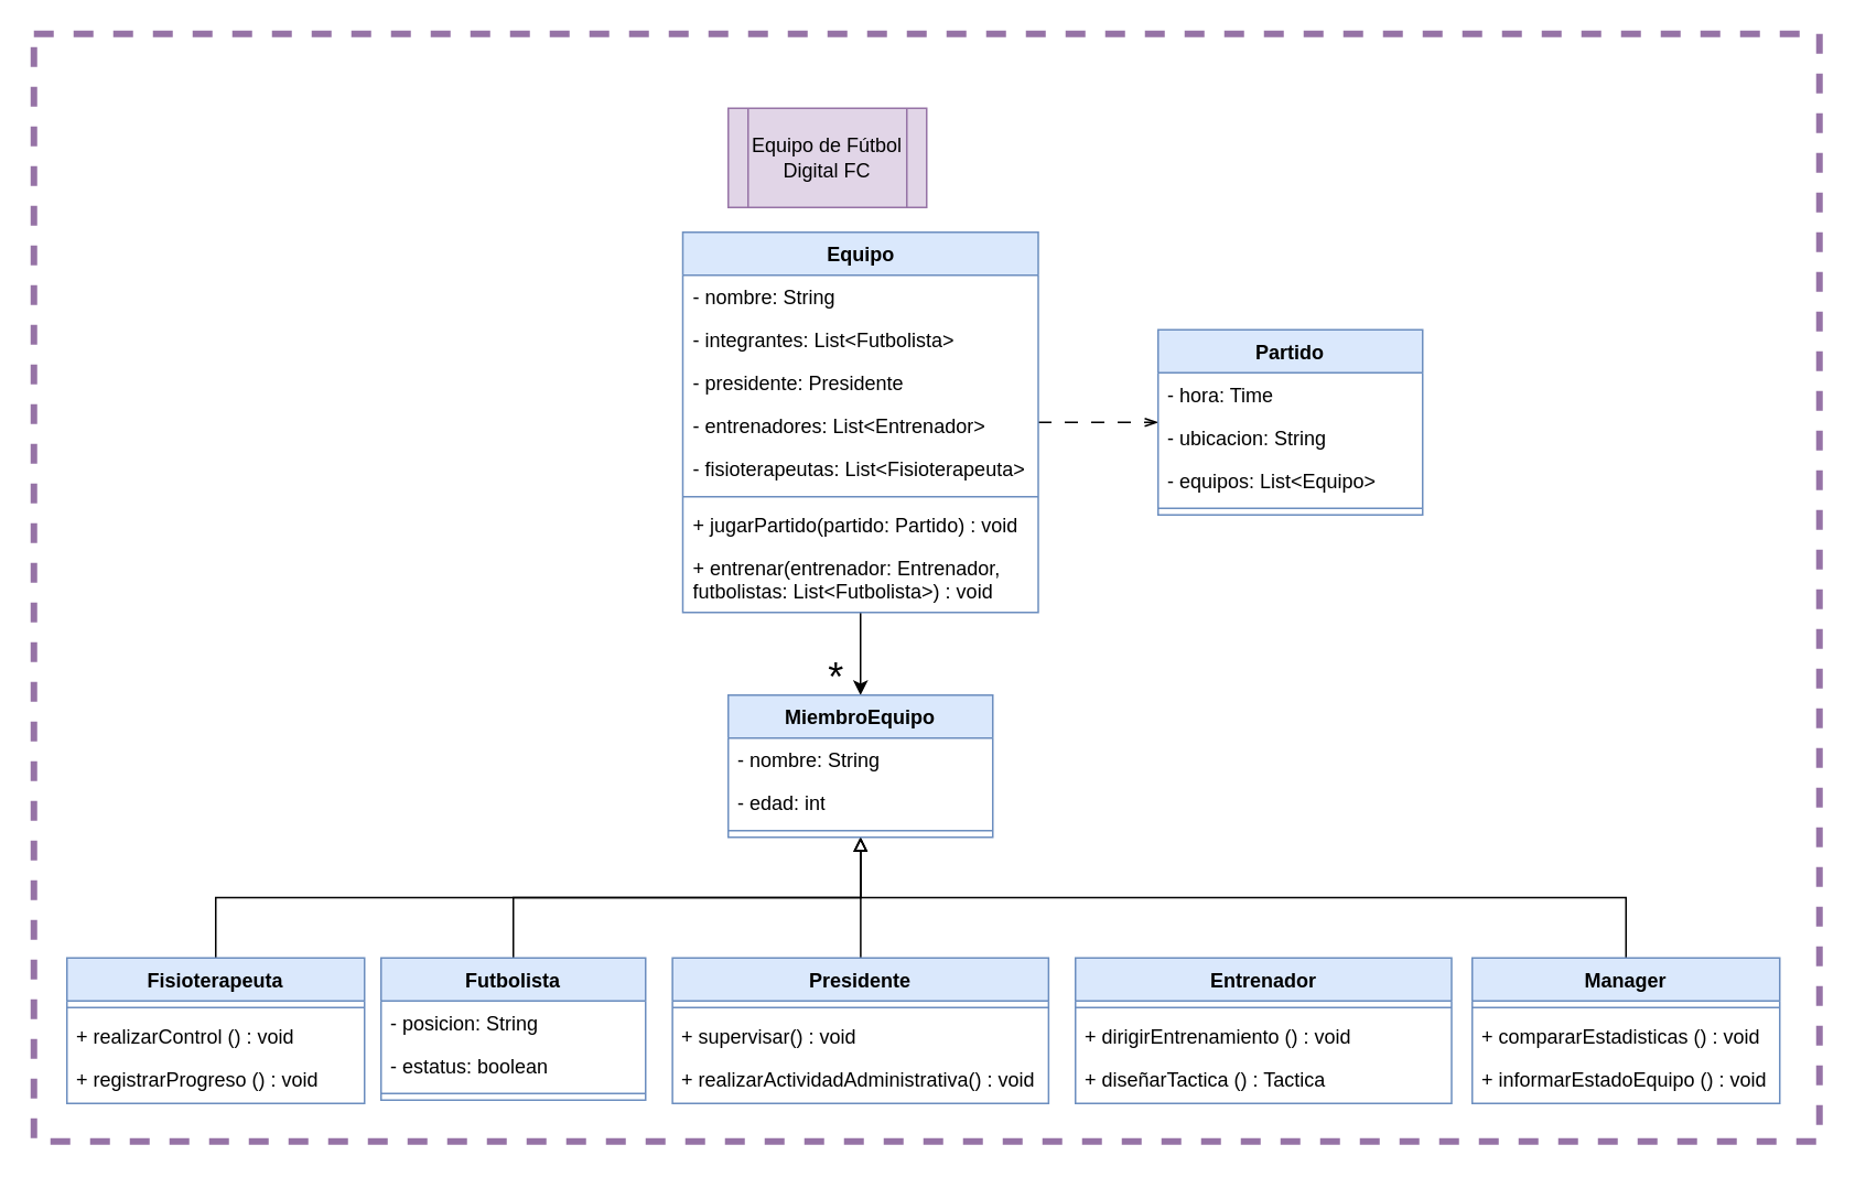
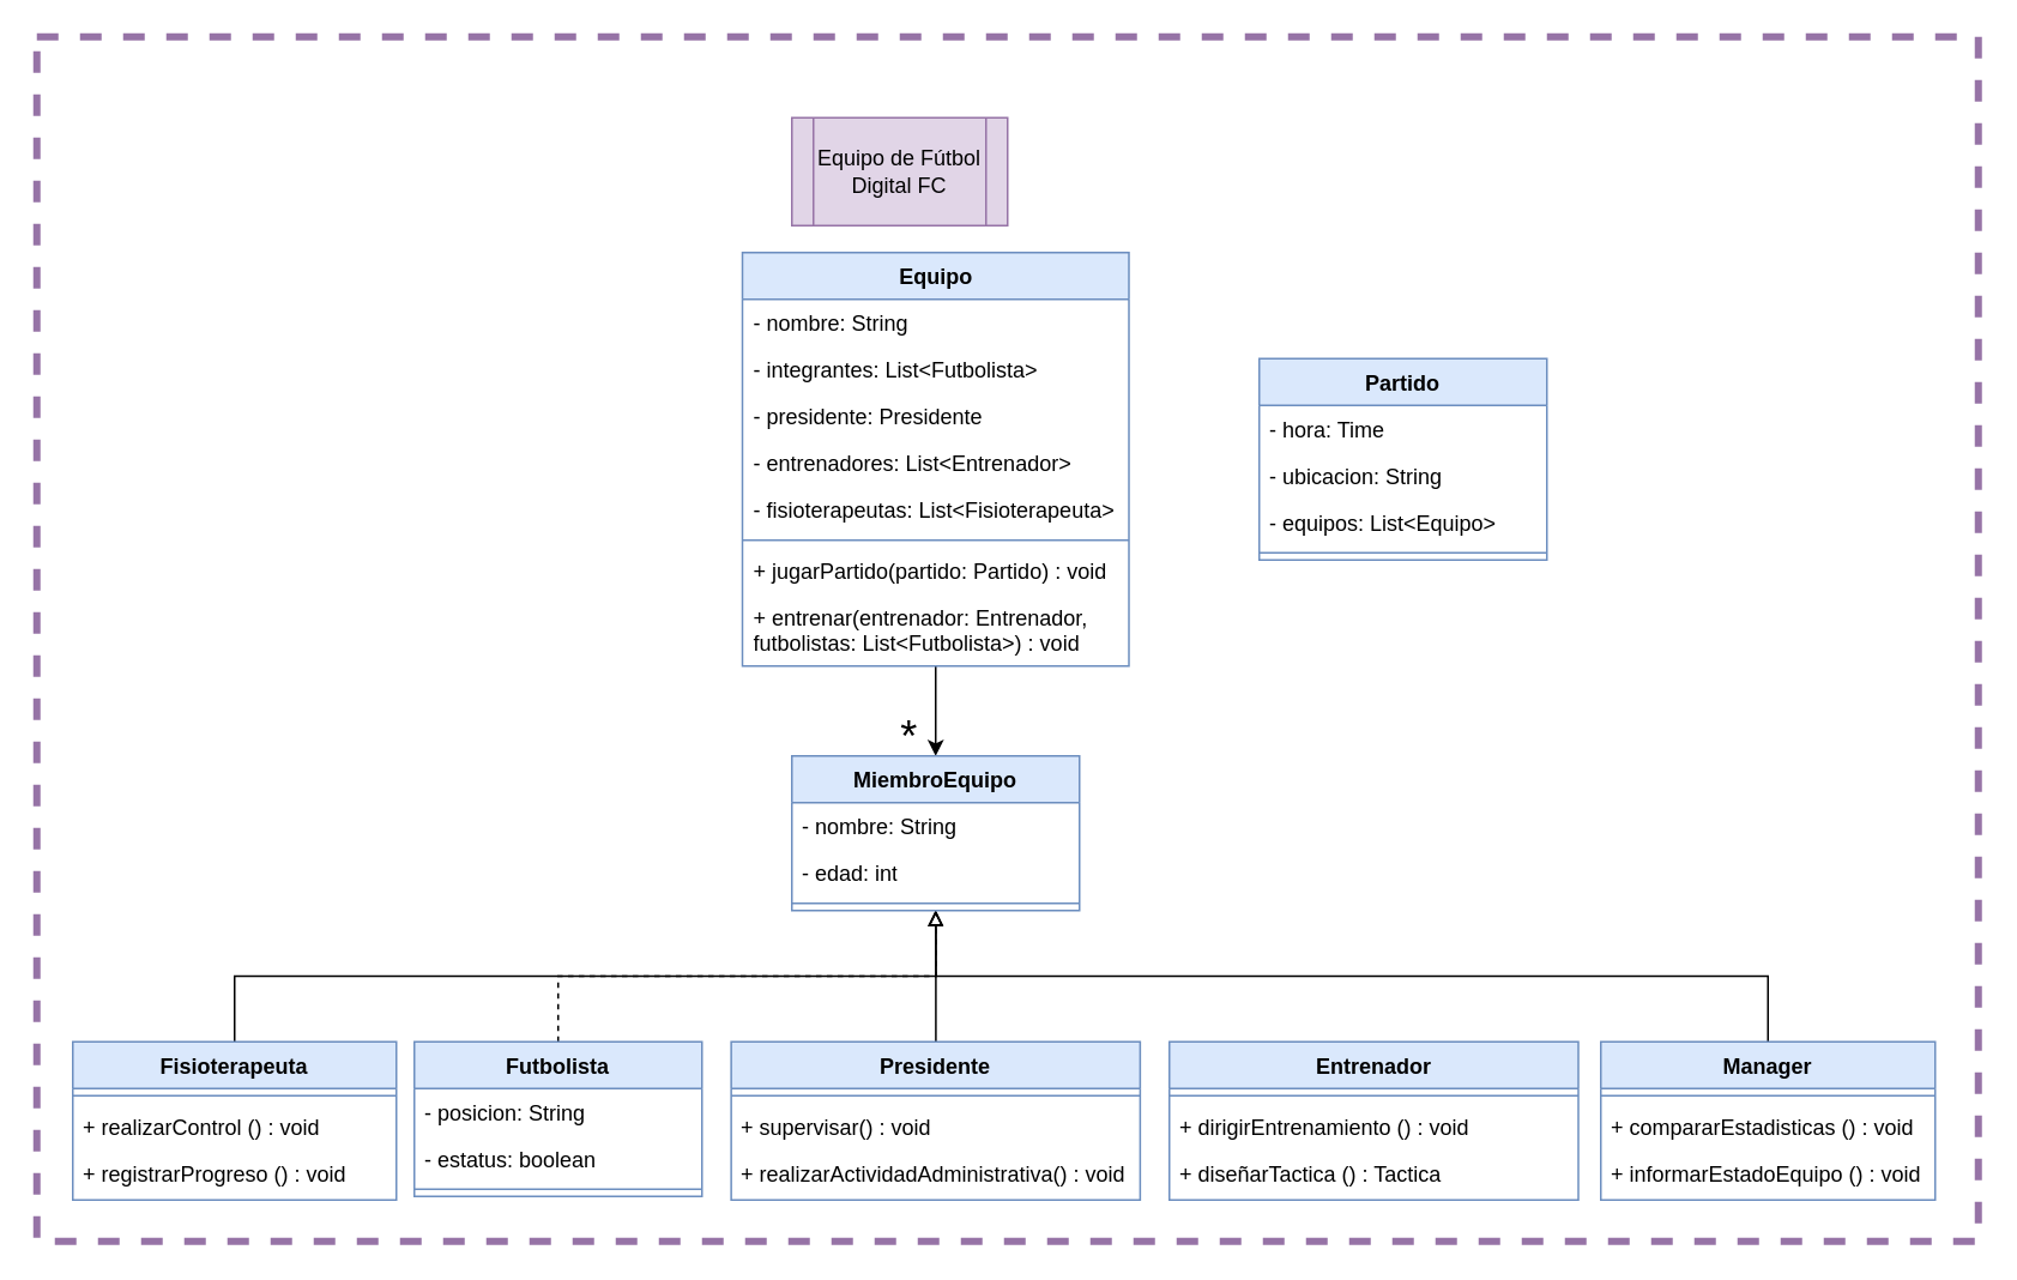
  <mxCell id="0" />
  <mxCell id="1" parent="0" />
  <mxCell id="2" value="Equipo de Fútbol Digital FC" style="shape=process;whiteSpace=wrap;html=1;backgroundOutline=1;fillColor=#e1d5e7;strokeColor=#9673a6;" vertex="1" parent="1"><mxGeometry x="440" y="65" width="120" height="60" as="geometry" /></mxCell>
- <mxCell id="3" style="edgeStyle=orthogonalEdgeStyle;rounded=0;orthogonalLoop=1;jettySize=auto;html=1;endArrow=openThin;endFill=0;dashed=1;dashPattern=8 8;" edge="1" parent="1" source="5" target="14"><mxGeometry relative="1" as="geometry" /></mxCell>
  <mxCell id="4" style="edgeStyle=orthogonalEdgeStyle;rounded=0;orthogonalLoop=1;jettySize=auto;html=1;entryX=0.5;entryY=0;entryDx=0;entryDy=0;" edge="1" parent="1" source="5" target="43"><mxGeometry relative="1" as="geometry" /></mxCell>
  <mxCell id="5" value="Equipo" style="swimlane;fontStyle=1;align=center;verticalAlign=top;childLayout=stackLayout;horizontal=1;startSize=26;horizontalStack=0;resizeParent=1;resizeParentMax=0;resizeLast=0;collapsible=1;marginBottom=0;whiteSpace=wrap;html=1;fillColor=#dae8fc;strokeColor=#6c8ebf;" vertex="1" parent="1"><mxGeometry x="412.5" y="140" width="215" height="230" as="geometry" /></mxCell>
  <mxCell id="6" value="- nombre: String" style="text;strokeColor=none;fillColor=none;align=left;verticalAlign=top;spacingLeft=4;spacingRight=4;overflow=hidden;rotatable=0;points=[[0,0.5],[1,0.5]];portConstraint=eastwest;whiteSpace=wrap;html=1;" vertex="1" parent="5"><mxGeometry y="26" width="215" height="26" as="geometry" /></mxCell>
  <mxCell id="7" value="- integrantes: List&amp;lt;Futbolista&amp;gt;" style="text;strokeColor=none;fillColor=none;align=left;verticalAlign=top;spacingLeft=4;spacingRight=4;overflow=hidden;rotatable=0;points=[[0,0.5],[1,0.5]];portConstraint=eastwest;whiteSpace=wrap;html=1;" vertex="1" parent="5"><mxGeometry y="52" width="215" height="26" as="geometry" /></mxCell>
  <mxCell id="8" value="- presidente: Presidente" style="text;strokeColor=none;fillColor=none;align=left;verticalAlign=top;spacingLeft=4;spacingRight=4;overflow=hidden;rotatable=0;points=[[0,0.5],[1,0.5]];portConstraint=eastwest;whiteSpace=wrap;html=1;" vertex="1" parent="5"><mxGeometry y="78" width="215" height="26" as="geometry" /></mxCell>
  <mxCell id="9" value="- entrenadores: List&amp;lt;Entrenador&amp;gt;" style="text;strokeColor=none;fillColor=none;align=left;verticalAlign=top;spacingLeft=4;spacingRight=4;overflow=hidden;rotatable=0;points=[[0,0.5],[1,0.5]];portConstraint=eastwest;whiteSpace=wrap;html=1;" vertex="1" parent="5"><mxGeometry y="104" width="215" height="26" as="geometry" /></mxCell>
  <mxCell id="10" value="- fisioterapeutas: List&amp;lt;Fisioterapeuta&amp;gt;" style="text;strokeColor=none;fillColor=none;align=left;verticalAlign=top;spacingLeft=4;spacingRight=4;overflow=hidden;rotatable=0;points=[[0,0.5],[1,0.5]];portConstraint=eastwest;whiteSpace=wrap;html=1;" vertex="1" parent="5"><mxGeometry y="130" width="215" height="26" as="geometry" /></mxCell>
  <mxCell id="11" value="" style="line;strokeWidth=1;fillColor=none;align=left;verticalAlign=middle;spacingTop=-1;spacingLeft=3;spacingRight=3;rotatable=0;labelPosition=right;points=[];portConstraint=eastwest;strokeColor=inherit;" vertex="1" parent="5"><mxGeometry y="156" width="215" height="8" as="geometry" /></mxCell>
  <mxCell id="12" value="+ jugarPartido(partido: Partido) : void" style="text;strokeColor=none;fillColor=none;align=left;verticalAlign=top;spacingLeft=4;spacingRight=4;overflow=hidden;rotatable=0;points=[[0,0.5],[1,0.5]];portConstraint=eastwest;whiteSpace=wrap;html=1;" vertex="1" parent="5"><mxGeometry y="164" width="215" height="26" as="geometry" /></mxCell>
  <mxCell id="13" value="+ entrenar(entrenador: Entrenador, futbolistas: List&amp;lt;Futbolista&amp;gt;) : void" style="text;strokeColor=none;fillColor=none;align=left;verticalAlign=top;spacingLeft=4;spacingRight=4;overflow=hidden;rotatable=0;points=[[0,0.5],[1,0.5]];portConstraint=eastwest;whiteSpace=wrap;html=1;" vertex="1" parent="5"><mxGeometry y="190" width="215" height="40" as="geometry" /></mxCell>
  <mxCell id="14" value="Partido" style="swimlane;fontStyle=1;align=center;verticalAlign=top;childLayout=stackLayout;horizontal=1;startSize=26;horizontalStack=0;resizeParent=1;resizeParentMax=0;resizeLast=0;collapsible=1;marginBottom=0;whiteSpace=wrap;html=1;fillColor=#dae8fc;strokeColor=#6c8ebf;" vertex="1" parent="1"><mxGeometry x="700" y="199" width="160" height="112" as="geometry" /></mxCell>
  <mxCell id="15" value="- hora: Time" style="text;strokeColor=none;fillColor=none;align=left;verticalAlign=top;spacingLeft=4;spacingRight=4;overflow=hidden;rotatable=0;points=[[0,0.5],[1,0.5]];portConstraint=eastwest;whiteSpace=wrap;html=1;" vertex="1" parent="14"><mxGeometry y="26" width="160" height="26" as="geometry" /></mxCell>
  <mxCell id="16" value="- ubicacion: String" style="text;strokeColor=none;fillColor=none;align=left;verticalAlign=top;spacingLeft=4;spacingRight=4;overflow=hidden;rotatable=0;points=[[0,0.5],[1,0.5]];portConstraint=eastwest;whiteSpace=wrap;html=1;" vertex="1" parent="14"><mxGeometry y="52" width="160" height="26" as="geometry" /></mxCell>
  <mxCell id="17" value="- equipos: List&amp;lt;Equipo&amp;gt;" style="text;strokeColor=none;fillColor=none;align=left;verticalAlign=top;spacingLeft=4;spacingRight=4;overflow=hidden;rotatable=0;points=[[0,0.5],[1,0.5]];portConstraint=eastwest;whiteSpace=wrap;html=1;" vertex="1" parent="14"><mxGeometry y="78" width="160" height="26" as="geometry" /></mxCell>
  <mxCell id="18" value="" style="line;strokeWidth=1;fillColor=none;align=left;verticalAlign=middle;spacingTop=-1;spacingLeft=3;spacingRight=3;rotatable=0;labelPosition=right;points=[];portConstraint=eastwest;strokeColor=inherit;" vertex="1" parent="14"><mxGeometry y="104" width="160" height="8" as="geometry" /></mxCell>
- <mxCell id="19" style="edgeStyle=orthogonalEdgeStyle;rounded=0;orthogonalLoop=1;jettySize=auto;html=1;exitX=0.5;exitY=0;exitDx=0;exitDy=0;endArrow=block;endFill=0;" edge="1" parent="1" source="20" target="43"><mxGeometry relative="1" as="geometry" /></mxCell>
+ <mxCell id="19" style="edgeStyle=orthogonalEdgeStyle;rounded=0;orthogonalLoop=1;jettySize=auto;html=1;exitX=0.5;exitY=0;exitDx=0;exitDy=0;endArrow=block;endFill=0;dashed=1;" edge="1" parent="1" source="20" target="43"><mxGeometry relative="1" as="geometry" /></mxCell>
  <mxCell id="20" value="Futbolista" style="swimlane;fontStyle=1;align=center;verticalAlign=top;childLayout=stackLayout;horizontal=1;startSize=26;horizontalStack=0;resizeParent=1;resizeParentMax=0;resizeLast=0;collapsible=1;marginBottom=0;whiteSpace=wrap;html=1;fillColor=#dae8fc;strokeColor=#6c8ebf;" vertex="1" parent="1"><mxGeometry x="230" y="579" width="160" height="86" as="geometry" /></mxCell>
  <mxCell id="21" value="- posicion: String" style="text;strokeColor=none;fillColor=none;align=left;verticalAlign=top;spacingLeft=4;spacingRight=4;overflow=hidden;rotatable=0;points=[[0,0.5],[1,0.5]];portConstraint=eastwest;whiteSpace=wrap;html=1;" vertex="1" parent="20"><mxGeometry y="26" width="160" height="26" as="geometry" /></mxCell>
  <mxCell id="22" value="- estatus: boolean" style="text;strokeColor=none;fillColor=none;align=left;verticalAlign=top;spacingLeft=4;spacingRight=4;overflow=hidden;rotatable=0;points=[[0,0.5],[1,0.5]];portConstraint=eastwest;whiteSpace=wrap;html=1;" vertex="1" parent="20"><mxGeometry y="52" width="160" height="26" as="geometry" /></mxCell>
  <mxCell id="23" value="" style="line;strokeWidth=1;fillColor=none;align=left;verticalAlign=middle;spacingTop=-1;spacingLeft=3;spacingRight=3;rotatable=0;labelPosition=right;points=[];portConstraint=eastwest;strokeColor=inherit;" vertex="1" parent="20"><mxGeometry y="78" width="160" height="8" as="geometry" /></mxCell>
  <mxCell id="24" style="edgeStyle=orthogonalEdgeStyle;rounded=0;orthogonalLoop=1;jettySize=auto;html=1;endArrow=block;endFill=0;" edge="1" parent="1" source="25" target="43"><mxGeometry relative="1" as="geometry" /></mxCell>
  <mxCell id="25" value="Presidente" style="swimlane;fontStyle=1;align=center;verticalAlign=top;childLayout=stackLayout;horizontal=1;startSize=26;horizontalStack=0;resizeParent=1;resizeParentMax=0;resizeLast=0;collapsible=1;marginBottom=0;whiteSpace=wrap;html=1;fillColor=#dae8fc;strokeColor=#6c8ebf;" vertex="1" parent="1"><mxGeometry x="406.25" y="579" width="227.5" height="88" as="geometry" /></mxCell>
  <mxCell id="26" value="" style="line;strokeWidth=1;fillColor=none;align=left;verticalAlign=middle;spacingTop=-1;spacingLeft=3;spacingRight=3;rotatable=0;labelPosition=right;points=[];portConstraint=eastwest;strokeColor=inherit;" vertex="1" parent="25"><mxGeometry y="26" width="227.5" height="8" as="geometry" /></mxCell>
  <mxCell id="27" value="+ supervisar() : void" style="text;strokeColor=none;fillColor=none;align=left;verticalAlign=top;spacingLeft=4;spacingRight=4;overflow=hidden;rotatable=0;points=[[0,0.5],[1,0.5]];portConstraint=eastwest;whiteSpace=wrap;html=1;" vertex="1" parent="25"><mxGeometry y="34" width="227.5" height="26" as="geometry" /></mxCell>
  <mxCell id="28" value="+ realizarActividadAdministrativa() : void" style="text;strokeColor=none;fillColor=none;align=left;verticalAlign=top;spacingLeft=4;spacingRight=4;overflow=hidden;rotatable=0;points=[[0,0.5],[1,0.5]];portConstraint=eastwest;whiteSpace=wrap;html=1;" vertex="1" parent="25"><mxGeometry y="60" width="227.5" height="28" as="geometry" /></mxCell>
  <mxCell id="29" value="Entrenador" style="swimlane;fontStyle=1;align=center;verticalAlign=top;childLayout=stackLayout;horizontal=1;startSize=26;horizontalStack=0;resizeParent=1;resizeParentMax=0;resizeLast=0;collapsible=1;marginBottom=0;whiteSpace=wrap;html=1;fillColor=#dae8fc;strokeColor=#6c8ebf;" vertex="1" parent="1"><mxGeometry x="650" y="579" width="227.5" height="88" as="geometry" /></mxCell>
  <mxCell id="30" value="" style="line;strokeWidth=1;fillColor=#dae8fc;align=left;verticalAlign=middle;spacingTop=-1;spacingLeft=3;spacingRight=3;rotatable=0;labelPosition=right;points=[];portConstraint=eastwest;strokeColor=#6c8ebf;" vertex="1" parent="29"><mxGeometry y="26" width="227.5" height="8" as="geometry" /></mxCell>
  <mxCell id="31" value="+ dirigirEntrenamiento () : void" style="text;strokeColor=none;fillColor=none;align=left;verticalAlign=top;spacingLeft=4;spacingRight=4;overflow=hidden;rotatable=0;points=[[0,0.5],[1,0.5]];portConstraint=eastwest;whiteSpace=wrap;html=1;" vertex="1" parent="29"><mxGeometry y="34" width="227.5" height="26" as="geometry" /></mxCell>
  <mxCell id="32" value="+ diseñarTactica () : Tactica" style="text;strokeColor=none;fillColor=none;align=left;verticalAlign=top;spacingLeft=4;spacingRight=4;overflow=hidden;rotatable=0;points=[[0,0.5],[1,0.5]];portConstraint=eastwest;whiteSpace=wrap;html=1;" vertex="1" parent="29"><mxGeometry y="60" width="227.5" height="28" as="geometry" /></mxCell>
  <mxCell id="33" style="edgeStyle=orthogonalEdgeStyle;rounded=0;orthogonalLoop=1;jettySize=auto;html=1;exitX=0.5;exitY=0;exitDx=0;exitDy=0;endArrow=block;endFill=0;" edge="1" parent="1" source="34" target="43"><mxGeometry relative="1" as="geometry" /></mxCell>
  <mxCell id="34" value="Fisioterapeuta" style="swimlane;fontStyle=1;align=center;verticalAlign=top;childLayout=stackLayout;horizontal=1;startSize=26;horizontalStack=0;resizeParent=1;resizeParentMax=0;resizeLast=0;collapsible=1;marginBottom=0;whiteSpace=wrap;html=1;fillColor=#dae8fc;strokeColor=#6c8ebf;" vertex="1" parent="1"><mxGeometry x="40" y="579" width="180" height="88" as="geometry" /></mxCell>
  <mxCell id="35" value="" style="line;strokeWidth=1;fillColor=none;align=left;verticalAlign=middle;spacingTop=-1;spacingLeft=3;spacingRight=3;rotatable=0;labelPosition=right;points=[];portConstraint=eastwest;strokeColor=inherit;" vertex="1" parent="34"><mxGeometry y="26" width="180" height="8" as="geometry" /></mxCell>
  <mxCell id="36" value="+ realizarControl () : void" style="text;strokeColor=none;fillColor=none;align=left;verticalAlign=top;spacingLeft=4;spacingRight=4;overflow=hidden;rotatable=0;points=[[0,0.5],[1,0.5]];portConstraint=eastwest;whiteSpace=wrap;html=1;" vertex="1" parent="34"><mxGeometry y="34" width="180" height="26" as="geometry" /></mxCell>
  <mxCell id="37" value="+ registrarProgreso () : void" style="text;strokeColor=none;fillColor=none;align=left;verticalAlign=top;spacingLeft=4;spacingRight=4;overflow=hidden;rotatable=0;points=[[0,0.5],[1,0.5]];portConstraint=eastwest;whiteSpace=wrap;html=1;" vertex="1" parent="34"><mxGeometry y="60" width="180" height="28" as="geometry" /></mxCell>
  <mxCell id="38" style="edgeStyle=orthogonalEdgeStyle;rounded=0;orthogonalLoop=1;jettySize=auto;html=1;exitX=0.5;exitY=0;exitDx=0;exitDy=0;endArrow=block;endFill=0;" edge="1" parent="1" source="39" target="43"><mxGeometry relative="1" as="geometry" /></mxCell>
  <mxCell id="39" value="Manager" style="swimlane;fontStyle=1;align=center;verticalAlign=top;childLayout=stackLayout;horizontal=1;startSize=26;horizontalStack=0;resizeParent=1;resizeParentMax=0;resizeLast=0;collapsible=1;marginBottom=0;whiteSpace=wrap;html=1;fillColor=#dae8fc;strokeColor=#6c8ebf;" vertex="1" parent="1"><mxGeometry x="890" y="579" width="186" height="88" as="geometry" /></mxCell>
  <mxCell id="40" value="" style="line;strokeWidth=1;fillColor=none;align=left;verticalAlign=middle;spacingTop=-1;spacingLeft=3;spacingRight=3;rotatable=0;labelPosition=right;points=[];portConstraint=eastwest;strokeColor=inherit;" vertex="1" parent="39"><mxGeometry y="26" width="186" height="8" as="geometry" /></mxCell>
  <mxCell id="41" value="+ compararEstadisticas () : void" style="text;strokeColor=none;fillColor=none;align=left;verticalAlign=top;spacingLeft=4;spacingRight=4;overflow=hidden;rotatable=0;points=[[0,0.5],[1,0.5]];portConstraint=eastwest;whiteSpace=wrap;html=1;" vertex="1" parent="39"><mxGeometry y="34" width="186" height="26" as="geometry" /></mxCell>
  <mxCell id="42" value="+ informarEstadoEquipo () : void" style="text;strokeColor=none;fillColor=none;align=left;verticalAlign=top;spacingLeft=4;spacingRight=4;overflow=hidden;rotatable=0;points=[[0,0.5],[1,0.5]];portConstraint=eastwest;whiteSpace=wrap;html=1;" vertex="1" parent="39"><mxGeometry y="60" width="186" height="28" as="geometry" /></mxCell>
  <mxCell id="43" value="MiembroEquipo" style="swimlane;fontStyle=1;align=center;verticalAlign=top;childLayout=stackLayout;horizontal=1;startSize=26;horizontalStack=0;resizeParent=1;resizeParentMax=0;resizeLast=0;collapsible=1;marginBottom=0;whiteSpace=wrap;html=1;fillColor=#dae8fc;strokeColor=#6c8ebf;" vertex="1" parent="1"><mxGeometry x="440" y="420" width="160" height="86" as="geometry" /></mxCell>
  <mxCell id="44" value="- nombre: String" style="text;strokeColor=none;fillColor=none;align=left;verticalAlign=top;spacingLeft=4;spacingRight=4;overflow=hidden;rotatable=0;points=[[0,0.5],[1,0.5]];portConstraint=eastwest;whiteSpace=wrap;html=1;" vertex="1" parent="43"><mxGeometry y="26" width="160" height="26" as="geometry" /></mxCell>
  <mxCell id="45" value="- edad: int" style="text;strokeColor=none;fillColor=none;align=left;verticalAlign=top;spacingLeft=4;spacingRight=4;overflow=hidden;rotatable=0;points=[[0,0.5],[1,0.5]];portConstraint=eastwest;whiteSpace=wrap;html=1;" vertex="1" parent="43"><mxGeometry y="52" width="160" height="26" as="geometry" /></mxCell>
  <mxCell id="46" value="" style="line;strokeWidth=1;fillColor=none;align=left;verticalAlign=middle;spacingTop=-1;spacingLeft=3;spacingRight=3;rotatable=0;labelPosition=right;points=[];portConstraint=eastwest;strokeColor=inherit;" vertex="1" parent="43"><mxGeometry y="78" width="160" height="8" as="geometry" /></mxCell>
  <mxCell id="47" value="&lt;font style=&quot;font-size: 24px;&quot;&gt;*&lt;/font&gt;" style="text;html=1;align=center;verticalAlign=middle;resizable=0;points=[];autosize=1;strokeColor=none;fillColor=none;" vertex="1" parent="1"><mxGeometry x="490" y="390" width="30" height="40" as="geometry" /></mxCell>
  <mxCell id="48" value="" style="rounded=0;whiteSpace=wrap;html=1;fillColor=none;strokeColor=#9673a6;strokeWidth=4;dashed=1;" vertex="1" parent="1"><mxGeometry x="20" width="1080" height="670" as="geometry" y="20" /></mxCell>
